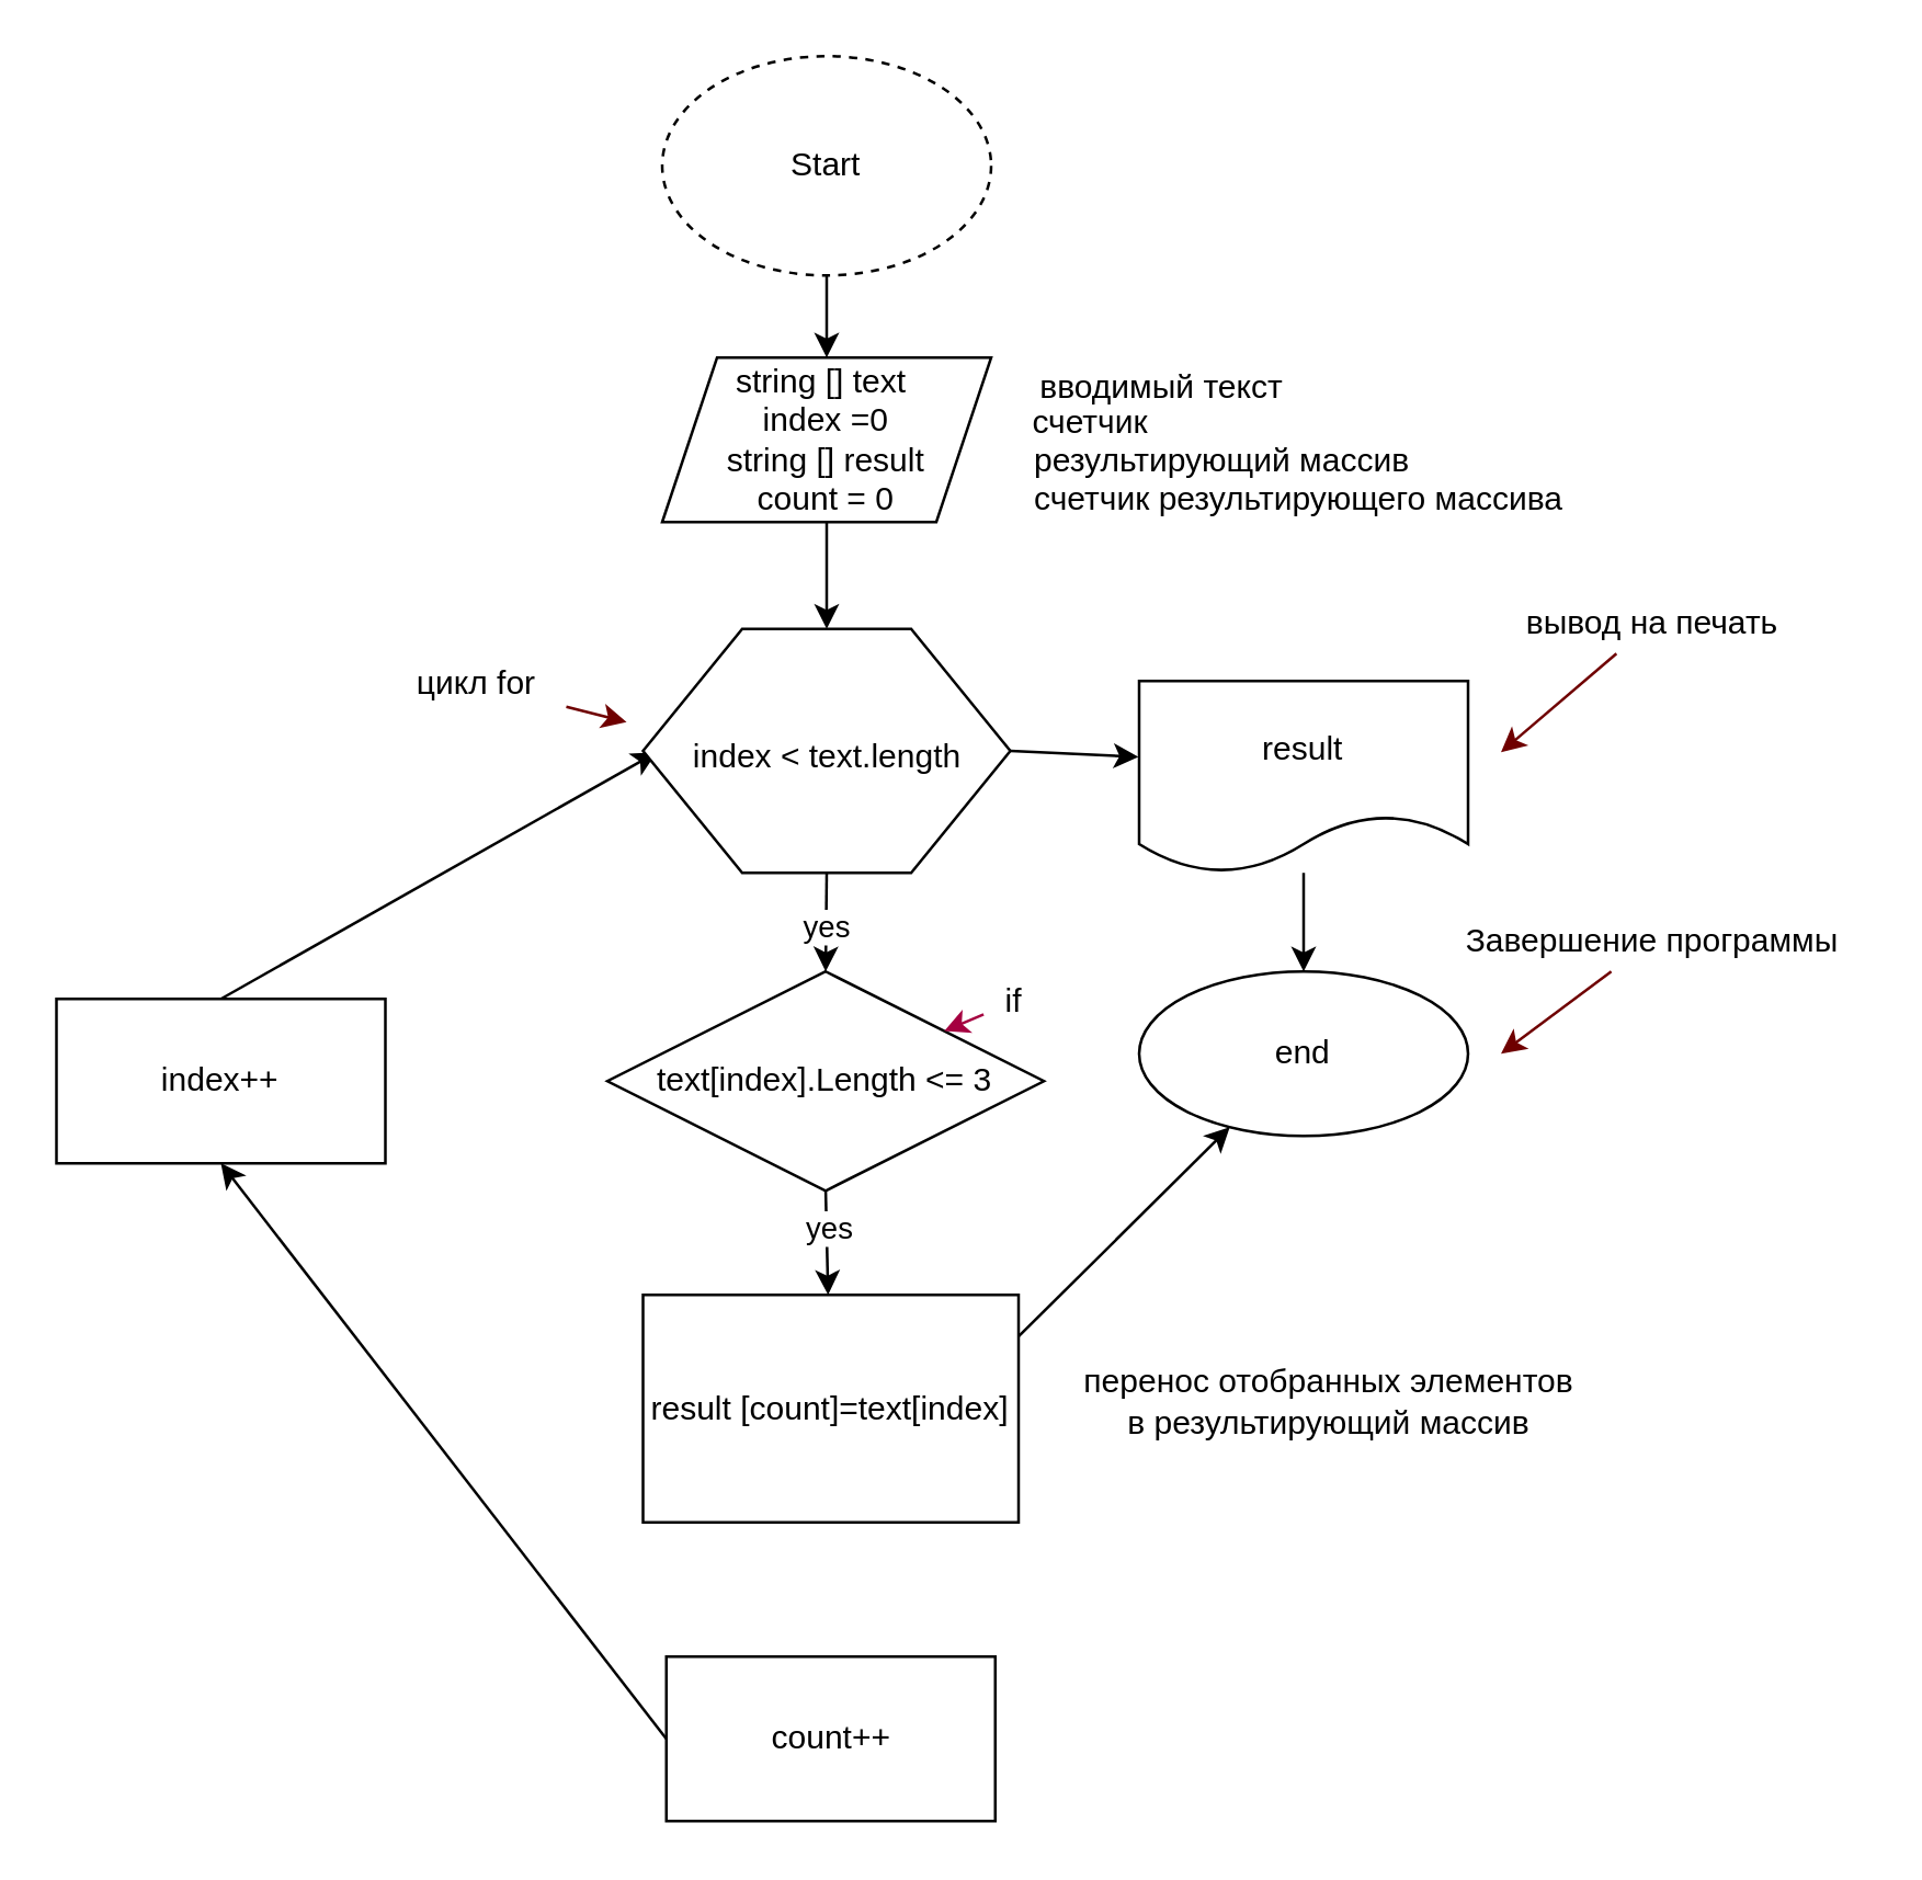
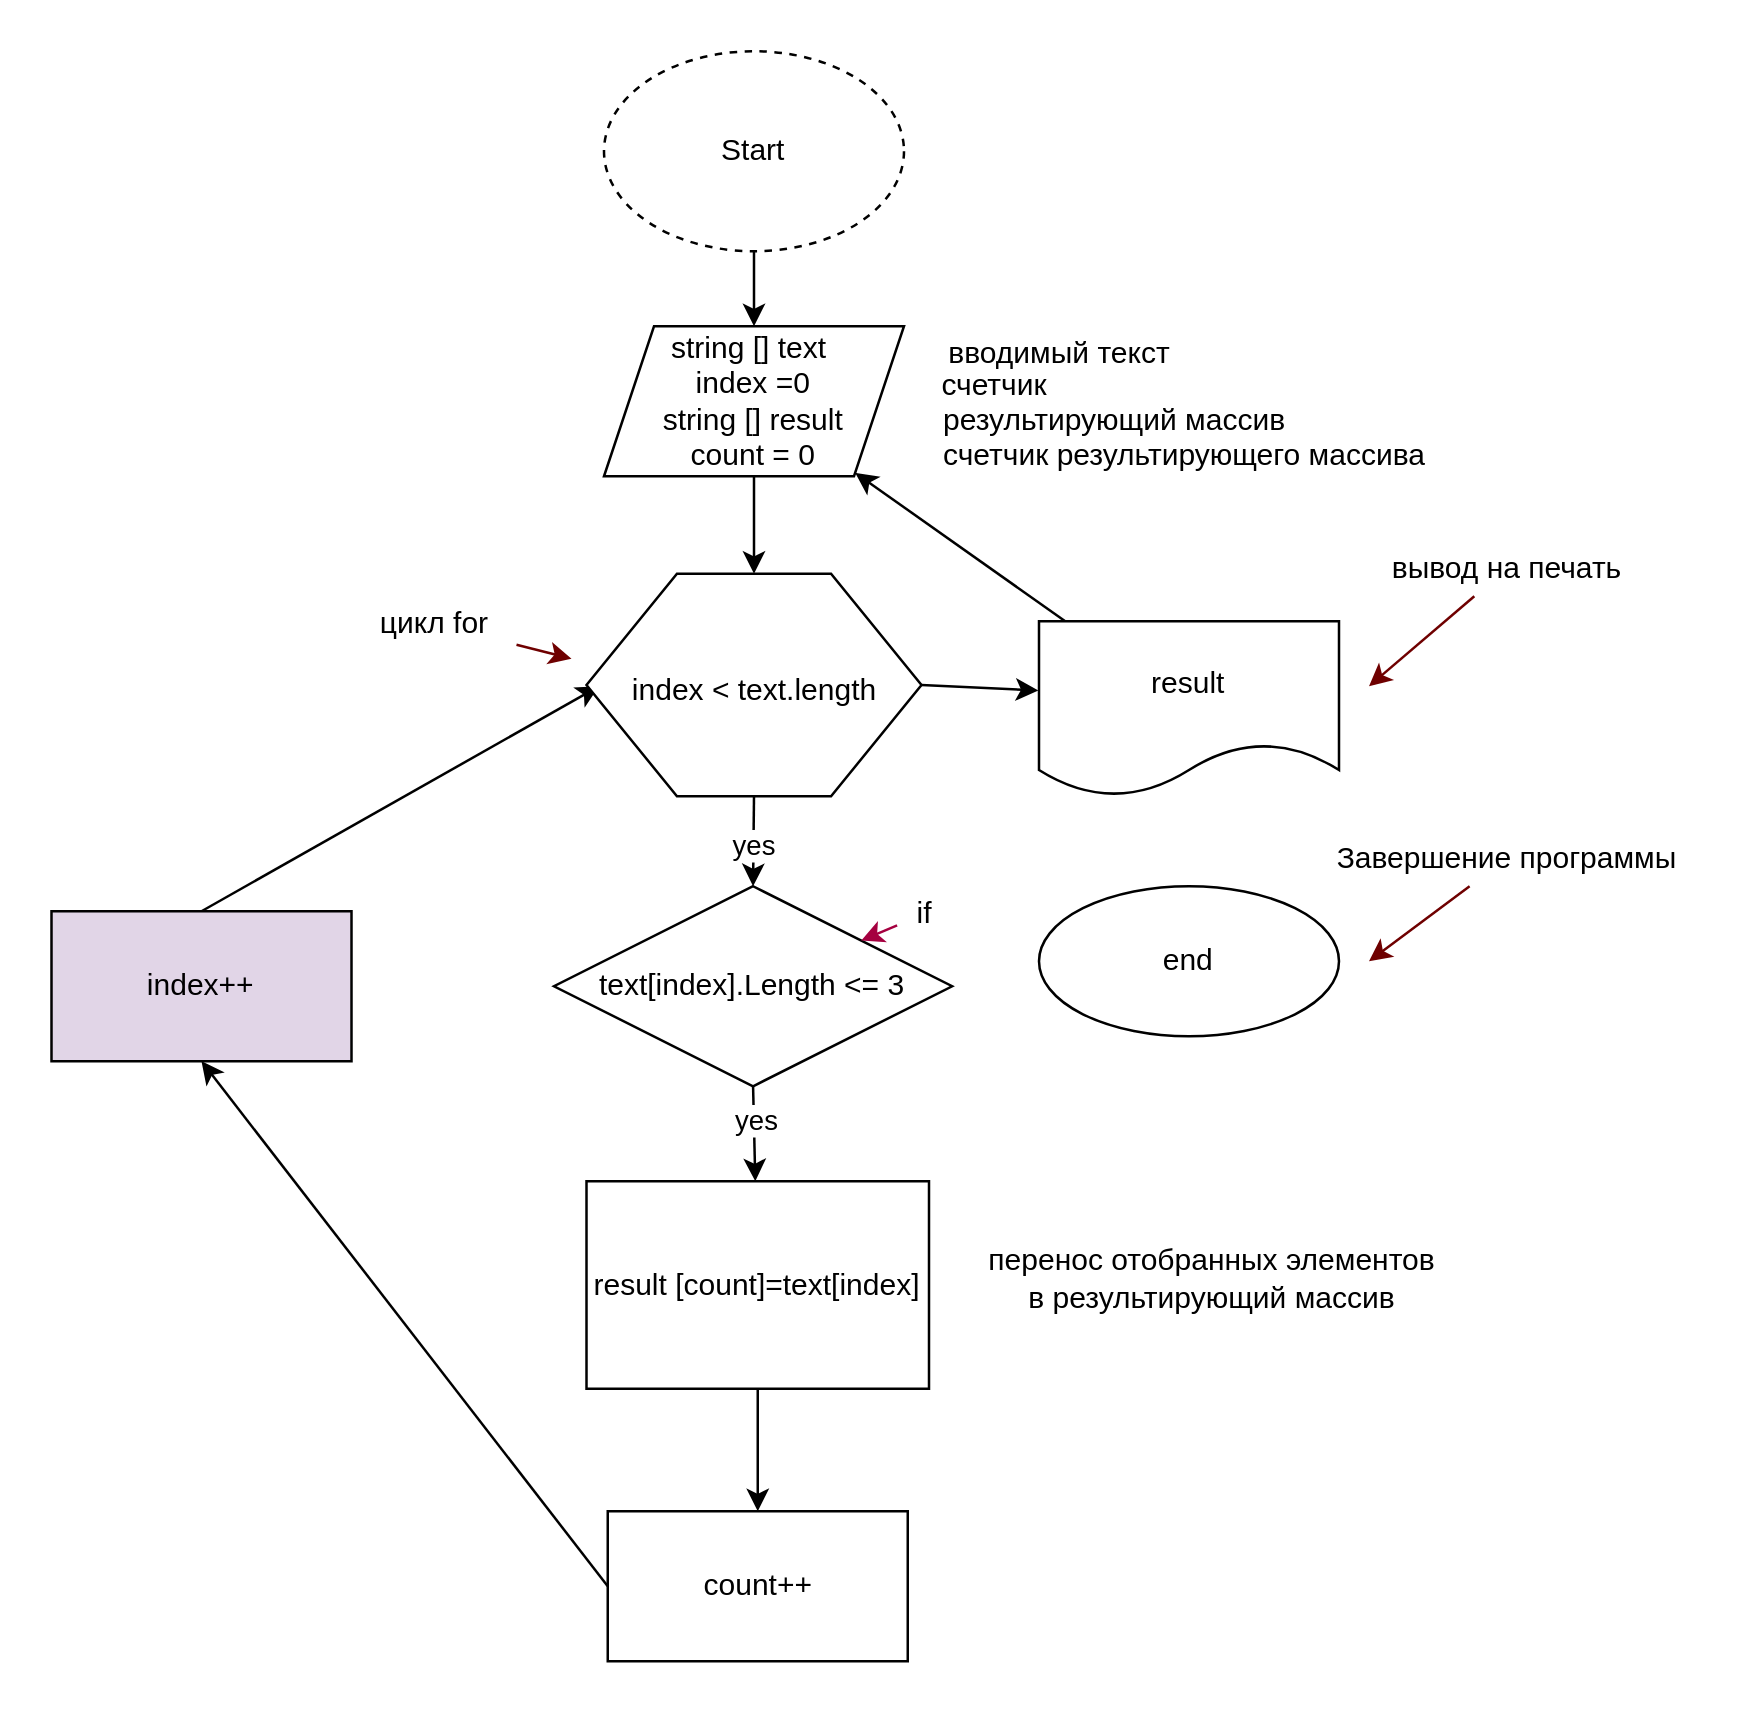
  <mxCell id="0" />
  <mxCell id="1" parent="0" />
  <mxCell id="2" style="edgeStyle=none;html=1;exitX=0.5;exitY=1;exitDx=0;exitDy=0;entryX=0.5;entryY=0;entryDx=0;entryDy=0;" parent="1" source="3" target="5" edge="1"><mxGeometry relative="1" as="geometry" /></mxCell>
  <mxCell id="3" value="Start" style="ellipse;whiteSpace=wrap;html=1;dashed=1;" parent="1" vertex="1"><mxGeometry x="241" y="20" width="120" height="80" as="geometry" /></mxCell>
  <mxCell id="4" style="edgeStyle=none;html=1;entryX=0.5;entryY=0;entryDx=0;entryDy=0;" parent="1" source="5" target="14" edge="1"><mxGeometry relative="1" as="geometry"><mxPoint x="102.922" y="234.271" as="targetPoint" /></mxGeometry></mxCell>
  <mxCell id="5" value="&lt;span&gt;string [] text&amp;nbsp;&lt;/span&gt;&lt;br&gt;&lt;span&gt;index =0&lt;br&gt;string [] result&lt;br&gt;&lt;/span&gt;count = 0&lt;span&gt;&lt;br&gt;&lt;/span&gt;" style="shape=parallelogram;perimeter=parallelogramPerimeter;whiteSpace=wrap;html=1;fixedSize=1;" parent="1" vertex="1"><mxGeometry x="241" y="130" width="120" height="60" as="geometry" /></mxCell>
  <mxCell id="6" value="end" style="ellipse;whiteSpace=wrap;html=1;" parent="1" vertex="1"><mxGeometry x="415" y="354" width="120" height="60" as="geometry" /></mxCell>
  <mxCell id="7" style="edgeStyle=none;html=1;exitX=0.5;exitY=0;exitDx=0;exitDy=0;" edge="1" parent="1" source="8"><mxGeometry relative="1" as="geometry"><mxPoint x="239" y="274" as="targetPoint" /></mxGeometry></mxCell>
- <mxCell id="8" value="index++" style="whiteSpace=wrap;html=1;" parent="1" vertex="1"><mxGeometry x="20" y="364" width="120" height="60" as="geometry" /></mxCell>
- <mxCell id="9" style="edgeStyle=none;html=1;exitX=0.5;exitY=1;exitDx=0;exitDy=0;" edge="1" parent="1" source="10" target="6"><mxGeometry relative="1" as="geometry" /></mxCell>
+ <mxCell id="8" value="index++" style="whiteSpace=wrap;html=1;fillColor=#e1d5e7;" parent="1" vertex="1"><mxGeometry x="20" y="364" width="120" height="60" as="geometry" /></mxCell>
+ <mxCell id="9" style="edgeStyle=none;html=1;exitX=0.5;exitY=1;exitDx=0;exitDy=0;" edge="1" parent="1" source="10" target="30"><mxGeometry relative="1" as="geometry" /></mxCell>
  <mxCell id="10" value="result [count]=text[index]" style="rounded=0;whiteSpace=wrap;html=1;" vertex="1" parent="1"><mxGeometry x="234" y="472" width="137" height="83" as="geometry" /></mxCell>
- <mxCell id="11" style="edgeStyle=none;html=1;entryX=0.5;entryY=0;entryDx=0;entryDy=0;" edge="1" parent="1" source="12" target="6"><mxGeometry relative="1" as="geometry" /></mxCell>
+ <mxCell id="11" style="edgeStyle=none;html=1;" edge="1" parent="1" source="12" target="5"><mxGeometry relative="1" as="geometry" /></mxCell>
  <mxCell id="12" value="&lt;span&gt;result&lt;/span&gt;" style="shape=document;whiteSpace=wrap;html=1;boundedLbl=1;" vertex="1" parent="1"><mxGeometry x="415" y="248" width="120" height="70" as="geometry" /></mxCell>
  <mxCell id="13" value="" style="group" vertex="1" connectable="0" parent="1"><mxGeometry x="234" y="229" width="134" height="89" as="geometry" /></mxCell>
  <mxCell id="14" value="" style="verticalLabelPosition=bottom;verticalAlign=top;html=1;shape=hexagon;perimeter=hexagonPerimeter2;arcSize=6;size=0.27;strokeColor=default;overflow=hidden;noLabel=0;" vertex="1" parent="13"><mxGeometry width="134" height="89" as="geometry" /></mxCell>
  <mxCell id="15" value="&lt;span&gt;index &amp;lt; text.length&lt;br&gt;&lt;/span&gt;" style="text;html=1;align=center;verticalAlign=middle;resizable=0;points=[];autosize=1;strokeColor=none;fillColor=none;" vertex="1" parent="13"><mxGeometry x="12" y="35.5" width="110" height="22" as="geometry" /></mxCell>
  <mxCell id="16" value="" style="edgeStyle=none;html=1;exitX=0.5;exitY=1;exitDx=0;exitDy=0;" edge="1" parent="1" source="23" target="10"><mxGeometry relative="1" as="geometry"><mxPoint x="493.397" y="318" as="sourcePoint" /></mxGeometry></mxCell>
  <mxCell id="17" value="yes" style="edgeLabel;html=1;align=center;verticalAlign=middle;resizable=0;points=[];" vertex="1" connectable="0" parent="16"><mxGeometry x="-0.266" y="1" relative="1" as="geometry"><mxPoint as="offset" /></mxGeometry></mxCell>
  <mxCell id="18" value="вводимый текст" style="text;html=1;align=center;verticalAlign=middle;resizable=0;points=[];autosize=1;strokeColor=none;fillColor=none;" vertex="1" parent="1"><mxGeometry x="368" y="130" width="110" height="22" as="geometry" /></mxCell>
  <mxCell id="19" value="счетчик" style="text;html=1;align=center;verticalAlign=middle;resizable=0;points=[];autosize=1;strokeColor=none;fillColor=none;" vertex="1" parent="1"><mxGeometry x="364" y="143" width="66" height="22" as="geometry" /></mxCell>
  <mxCell id="20" value="результирующий массив" style="text;html=1;align=center;verticalAlign=middle;resizable=0;points=[];autosize=1;strokeColor=none;fillColor=none;" vertex="1" parent="1"><mxGeometry x="368" y="157" width="154" height="22" as="geometry" /></mxCell>
  <mxCell id="21" style="edgeStyle=none;html=1;fillColor=#a20025;strokeColor=#6F0000;" edge="1" parent="1" source="22"><mxGeometry relative="1" as="geometry"><mxPoint x="228" y="263" as="targetPoint" /></mxGeometry></mxCell>
  <mxCell id="22" value="цикл for" style="text;html=1;align=center;verticalAlign=middle;resizable=0;points=[];autosize=1;strokeColor=none;fillColor=none;" vertex="1" parent="1"><mxGeometry x="140" y="238" width="66" height="22" as="geometry" /></mxCell>
  <mxCell id="23" value="text[index].Length &amp;lt;= 3" style="rhombus;whiteSpace=wrap;html=1;strokeColor=default;" vertex="1" parent="1"><mxGeometry x="221" y="354" width="159.25" height="80" as="geometry" /></mxCell>
  <mxCell id="24" style="edgeStyle=none;html=1;fillColor=#d80073;strokeColor=#A50040;" edge="1" parent="1" source="25" target="23"><mxGeometry relative="1" as="geometry" /></mxCell>
  <mxCell id="25" value="if" style="text;html=1;align=center;verticalAlign=middle;resizable=0;points=[];autosize=1;strokeColor=none;fillColor=none;" vertex="1" parent="1"><mxGeometry x="358.25" y="354" width="22" height="22" as="geometry" /></mxCell>
  <mxCell id="26" value="счетчик результирующего массива" style="text;html=1;align=center;verticalAlign=middle;resizable=0;points=[];autosize=1;strokeColor=none;fillColor=none;" vertex="1" parent="1"><mxGeometry x="363" y="171" width="220" height="22" as="geometry" /></mxCell>
  <mxCell id="27" style="edgeStyle=none;html=1;exitX=0.5;exitY=1;exitDx=0;exitDy=0;entryX=0.5;entryY=0;entryDx=0;entryDy=0;" edge="1" parent="1" source="14" target="23"><mxGeometry relative="1" as="geometry"><mxPoint x="305" y="318" as="sourcePoint" /><mxPoint x="301" y="351" as="targetPoint" /></mxGeometry></mxCell>
  <mxCell id="28" value="yes" style="edgeLabel;html=1;align=center;verticalAlign=middle;resizable=0;points=[];" vertex="1" connectable="0" parent="27"><mxGeometry x="0.096" relative="1" as="geometry"><mxPoint as="offset" /></mxGeometry></mxCell>
  <mxCell id="29" style="edgeStyle=none;html=1;exitX=0;exitY=0.5;exitDx=0;exitDy=0;entryX=0.5;entryY=1;entryDx=0;entryDy=0;" edge="1" parent="1" source="30" target="8"><mxGeometry relative="1" as="geometry" /></mxCell>
  <mxCell id="30" value="count++" style="whiteSpace=wrap;html=1;" vertex="1" parent="1"><mxGeometry x="242.5" y="604" width="120" height="60" as="geometry" /></mxCell>
  <mxCell id="31" style="edgeStyle=none;html=1;exitX=1;exitY=0.5;exitDx=0;exitDy=0;entryX=-0.002;entryY=0.396;entryDx=0;entryDy=0;entryPerimeter=0;" edge="1" parent="1" source="14" target="12"><mxGeometry relative="1" as="geometry"><mxPoint x="206" y="604" as="targetPoint" /></mxGeometry></mxCell>
  <mxCell id="32" style="edgeStyle=none;html=1;fillColor=#a20025;strokeColor=#6F0000;" edge="1" parent="1" source="33"><mxGeometry relative="1" as="geometry"><mxPoint x="547" y="274" as="targetPoint" /></mxGeometry></mxCell>
  <mxCell id="33" value="вывод на печать" style="text;html=1;align=center;verticalAlign=middle;resizable=0;points=[];autosize=1;strokeColor=none;fillColor=none;" vertex="1" parent="1"><mxGeometry x="547" y="216" width="110" height="22" as="geometry" /></mxCell>
  <mxCell id="34" style="edgeStyle=none;html=1;fillColor=#a20025;strokeColor=#6F0000;" edge="1" parent="1" source="35"><mxGeometry relative="1" as="geometry"><mxPoint x="547" y="384" as="targetPoint" /></mxGeometry></mxCell>
  <mxCell id="35" value="Завершение программы" style="text;html=1;align=center;verticalAlign=middle;resizable=0;points=[];autosize=1;strokeColor=none;fillColor=none;" vertex="1" parent="1"><mxGeometry x="525" y="332" width="154" height="22" as="geometry" /></mxCell>
  <mxCell id="36" value="перенос отобранных элементов &lt;br&gt;в результирующий массив" style="text;html=1;align=center;verticalAlign=middle;resizable=0;points=[];autosize=1;strokeColor=none;fillColor=none;" vertex="1" parent="1"><mxGeometry x="385" y="494" width="198" height="33" as="geometry" /></mxCell>
